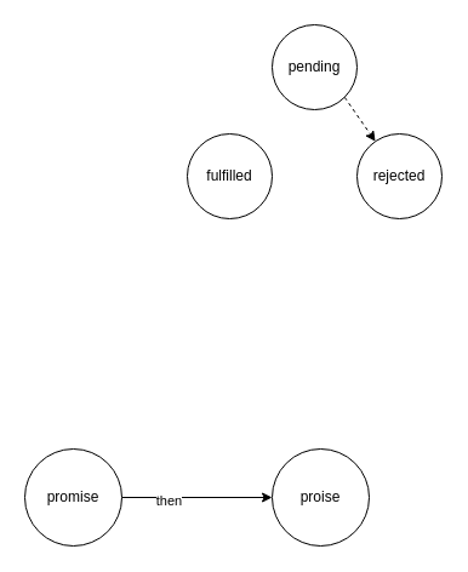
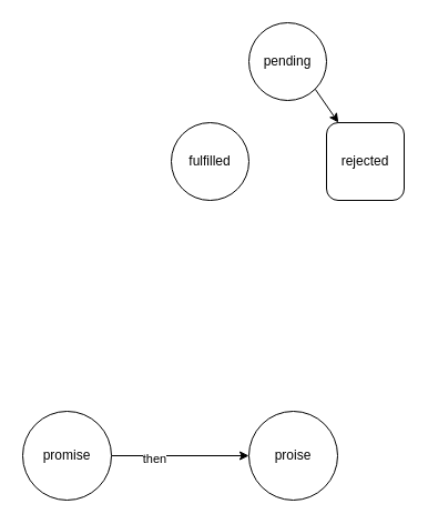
  <mxCell id="0" />
  <mxCell id="1" parent="0" />
- <mxCell id="2" style="edgeStyle=none;rounded=0;orthogonalLoop=1;jettySize=auto;html=1;exitX=1;exitY=1;exitDx=0;exitDy=0;dashed=1;" edge="1" parent="1" source="3" target="5"><mxGeometry relative="1" as="geometry" /></mxCell>
+ <mxCell id="2" style="edgeStyle=none;rounded=0;orthogonalLoop=1;jettySize=auto;html=1;exitX=1;exitY=1;exitDx=0;exitDy=0;" edge="1" parent="1" source="3" target="5"><mxGeometry relative="1" as="geometry" /></mxCell>
  <mxCell id="3" value="pending" style="ellipse;whiteSpace=wrap;html=1;aspect=fixed;" vertex="1" parent="1"><mxGeometry x="224" y="20" width="70" height="70" as="geometry" /></mxCell>
  <mxCell id="4" value="fulfilled" style="ellipse;whiteSpace=wrap;html=1;aspect=fixed;" vertex="1" parent="1"><mxGeometry x="154" y="110" width="70" height="70" as="geometry" /></mxCell>
- <mxCell id="5" value="rejected" style="ellipse;whiteSpace=wrap;html=1;aspect=fixed;" vertex="1" parent="1"><mxGeometry x="294" y="110" width="70" height="70" as="geometry" /></mxCell>
+ <mxCell id="5" value="rejected" style="whiteSpace=wrap;html=1;aspect=fixed;rounded=1;" vertex="1" parent="1"><mxGeometry x="294" y="110" width="70" height="70" as="geometry" /></mxCell>
  <mxCell id="6" style="edgeStyle=none;rounded=0;orthogonalLoop=1;jettySize=auto;html=1;exitX=1;exitY=0.5;exitDx=0;exitDy=0;entryX=0;entryY=0.5;entryDx=0;entryDy=0;" edge="1" parent="1" source="8" target="9"><mxGeometry relative="1" as="geometry"><mxPoint x="200" y="410" as="targetPoint" /></mxGeometry></mxCell>
  <mxCell id="7" value="then" style="edgeLabel;html=1;align=center;verticalAlign=middle;resizable=0;points=[];" vertex="1" connectable="0" parent="6"><mxGeometry x="-0.38" y="-2" relative="1" as="geometry"><mxPoint as="offset" /></mxGeometry></mxCell>
  <mxCell id="8" value="promise" style="ellipse;whiteSpace=wrap;html=1;aspect=fixed;" vertex="1" parent="1"><mxGeometry x="20" y="370" width="80" height="80" as="geometry" /></mxCell>
  <mxCell id="9" value="proise&lt;br&gt;" style="ellipse;whiteSpace=wrap;html=1;aspect=fixed;" vertex="1" parent="1"><mxGeometry x="224" y="370" width="80" height="80" as="geometry" /></mxCell>
